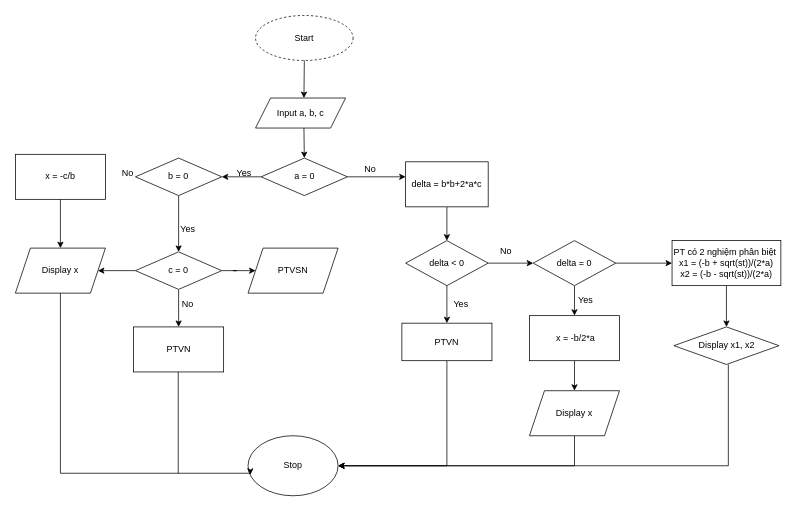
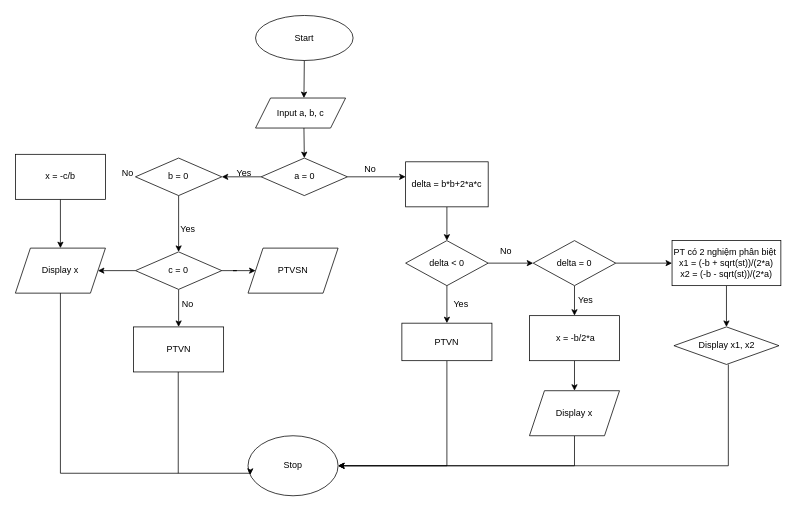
  <mxCell id="0" />
  <mxCell id="1" parent="0" />
  <mxCell id="2" value="Input a, b, c" style="shape=parallelogram;perimeter=parallelogramPerimeter;whiteSpace=wrap;html=1;fixedSize=1;" vertex="1" parent="1"><mxGeometry x="340" y="130" width="120" height="40" as="geometry" /></mxCell>
- <mxCell id="3" value="Start" style="ellipse;whiteSpace=wrap;html=1;dashed=1;" vertex="1" parent="1"><mxGeometry x="340" width="130" height="60" as="geometry" y="20" /></mxCell>
+ <mxCell id="3" value="Start" style="ellipse;whiteSpace=wrap;html=1;" vertex="1" parent="1"><mxGeometry x="340" width="130" height="60" as="geometry" y="20" /></mxCell>
  <mxCell id="4" value="" style="endArrow=classic;html=1;rounded=0;exitX=0.5;exitY=1;exitDx=0;exitDy=0;" edge="1" parent="1" source="3"><mxGeometry width="50" height="50" relative="1" as="geometry"><mxPoint x="405" y="90" as="sourcePoint" /><mxPoint x="404.5" y="130" as="targetPoint" /></mxGeometry></mxCell>
  <mxCell id="5" value="" style="endArrow=classic;html=1;rounded=0;" edge="1" parent="1"><mxGeometry width="50" height="50" relative="1" as="geometry"><mxPoint x="404.5" y="170" as="sourcePoint" /><mxPoint x="405" y="210" as="targetPoint" /></mxGeometry></mxCell>
  <mxCell id="6" value="" style="edgeStyle=orthogonalEdgeStyle;rounded=0;orthogonalLoop=1;jettySize=auto;html=1;" edge="1" parent="1" source="7" target="19"><mxGeometry relative="1" as="geometry" /></mxCell>
  <mxCell id="7" value="a = 0" style="rhombus;whiteSpace=wrap;html=1;" vertex="1" parent="1"><mxGeometry x="347.5" y="210" width="115" height="50" as="geometry" /></mxCell>
  <mxCell id="8" value="" style="endArrow=classic;html=1;rounded=0;entryX=0;entryY=0.5;entryDx=0;entryDy=0;exitX=1;exitY=0.5;exitDx=0;exitDy=0;" edge="1" parent="1" source="7"><mxGeometry width="50" height="50" relative="1" as="geometry"><mxPoint x="470" y="230" as="sourcePoint" /><mxPoint x="540" y="235" as="targetPoint" /></mxGeometry></mxCell>
  <mxCell id="9" value="No" style="text;html=1;align=center;verticalAlign=middle;whiteSpace=wrap;rounded=0;" vertex="1" parent="1"><mxGeometry x="462.5" y="210" width="60" height="30" as="geometry" /></mxCell>
  <mxCell id="10" value="" style="edgeStyle=orthogonalEdgeStyle;rounded=0;orthogonalLoop=1;jettySize=auto;html=1;" edge="1" parent="1" source="11" target="14"><mxGeometry relative="1" as="geometry" /></mxCell>
  <mxCell id="11" value="delta = b*b+2*a*c" style="rounded=0;whiteSpace=wrap;html=1;" vertex="1" parent="1"><mxGeometry x="540" y="215" width="110" height="60" as="geometry" /></mxCell>
  <mxCell id="12" value="" style="edgeStyle=orthogonalEdgeStyle;rounded=0;orthogonalLoop=1;jettySize=auto;html=1;" edge="1" parent="1" source="14" target="16"><mxGeometry relative="1" as="geometry" /></mxCell>
  <mxCell id="13" value="" style="edgeStyle=orthogonalEdgeStyle;rounded=0;orthogonalLoop=1;jettySize=auto;html=1;entryX=0;entryY=0.5;entryDx=0;entryDy=0;" edge="1" parent="1" source="14" target="35"><mxGeometry relative="1" as="geometry" /></mxCell>
  <mxCell id="14" value="delta &amp;lt; 0" style="rhombus;whiteSpace=wrap;html=1;" vertex="1" parent="1"><mxGeometry x="540" y="320" width="110" height="60" as="geometry" /></mxCell>
  <mxCell id="15" style="edgeStyle=orthogonalEdgeStyle;rounded=0;orthogonalLoop=1;jettySize=auto;html=1;entryX=1;entryY=0.5;entryDx=0;entryDy=0;" edge="1" parent="1" source="16" target="17"><mxGeometry relative="1" as="geometry"><Array as="points"><mxPoint x="595" y="620" /></Array></mxGeometry></mxCell>
  <mxCell id="16" value="PTVN" style="rounded=0;whiteSpace=wrap;html=1;" vertex="1" parent="1"><mxGeometry x="535" y="430" width="120" height="50" as="geometry" /></mxCell>
  <mxCell id="17" value="Stop" style="ellipse;whiteSpace=wrap;html=1;" vertex="1" parent="1"><mxGeometry x="330" y="580" width="120" height="80" as="geometry" /></mxCell>
  <mxCell id="18" value="" style="edgeStyle=orthogonalEdgeStyle;rounded=0;orthogonalLoop=1;jettySize=auto;html=1;" edge="1" parent="1" source="19" target="28"><mxGeometry relative="1" as="geometry" /></mxCell>
  <mxCell id="19" value="b = 0" style="rhombus;whiteSpace=wrap;html=1;" vertex="1" parent="1"><mxGeometry x="180" y="210" width="115" height="50" as="geometry" /></mxCell>
  <mxCell id="20" value="Yes" style="text;html=1;align=center;verticalAlign=middle;whiteSpace=wrap;rounded=0;" vertex="1" parent="1"><mxGeometry x="295" y="215" width="60" height="30" as="geometry" /></mxCell>
  <mxCell id="21" value="" style="edgeStyle=orthogonalEdgeStyle;rounded=0;orthogonalLoop=1;jettySize=auto;html=1;" edge="1" parent="1" source="22" target="24"><mxGeometry relative="1" as="geometry" /></mxCell>
  <mxCell id="22" value="x = -c/b" style="whiteSpace=wrap;html=1;" vertex="1" parent="1"><mxGeometry x="20" y="205" width="120" height="60" as="geometry" /></mxCell>
  <mxCell id="23" value="No" style="text;html=1;align=center;verticalAlign=middle;whiteSpace=wrap;rounded=0;" vertex="1" parent="1"><mxGeometry x="140" y="215" width="60" height="30" as="geometry" /></mxCell>
  <mxCell id="24" value="Display x" style="shape=parallelogram;perimeter=parallelogramPerimeter;whiteSpace=wrap;html=1;fixedSize=1;" vertex="1" parent="1"><mxGeometry x="20" y="330" width="120" height="60" as="geometry" /></mxCell>
  <mxCell id="25" value="" style="edgeStyle=orthogonalEdgeStyle;rounded=0;orthogonalLoop=1;jettySize=auto;html=1;" edge="1" parent="1" source="28" target="24"><mxGeometry relative="1" as="geometry" /></mxCell>
  <mxCell id="26" value="" style="edgeStyle=orthogonalEdgeStyle;rounded=0;orthogonalLoop=1;jettySize=auto;html=1;" edge="1" parent="1" source="28" target="30"><mxGeometry relative="1" as="geometry" /></mxCell>
  <mxCell id="27" value="" style="edgeStyle=orthogonalEdgeStyle;rounded=0;orthogonalLoop=1;jettySize=auto;html=1;" edge="1" parent="1" source="28" target="32"><mxGeometry relative="1" as="geometry" /></mxCell>
  <mxCell id="28" value="c = 0" style="rhombus;whiteSpace=wrap;html=1;" vertex="1" parent="1"><mxGeometry x="180" y="335" width="115" height="50" as="geometry" /></mxCell>
  <mxCell id="29" value="Yes" style="text;html=1;align=center;verticalAlign=middle;whiteSpace=wrap;rounded=0;" vertex="1" parent="1"><mxGeometry x="220" y="290" width="60" height="30" as="geometry" /></mxCell>
  <mxCell id="30" value="PTVN" style="whiteSpace=wrap;html=1;" vertex="1" parent="1"><mxGeometry x="177.5" y="435" width="120" height="60" as="geometry" /></mxCell>
  <mxCell id="31" value="No" style="text;html=1;align=center;verticalAlign=middle;whiteSpace=wrap;rounded=0;" vertex="1" parent="1"><mxGeometry x="220" y="390" width="60" height="30" as="geometry" /></mxCell>
  <mxCell id="32" value="PTVSN" style="shape=parallelogram;perimeter=parallelogramPerimeter;whiteSpace=wrap;html=1;fixedSize=1;" vertex="1" parent="1"><mxGeometry x="330" y="330" width="120" height="60" as="geometry" /></mxCell>
  <mxCell id="33" value="" style="edgeStyle=orthogonalEdgeStyle;rounded=0;orthogonalLoop=1;jettySize=auto;html=1;" edge="1" parent="1" source="35" target="37"><mxGeometry relative="1" as="geometry" /></mxCell>
  <mxCell id="34" value="" style="edgeStyle=orthogonalEdgeStyle;rounded=0;orthogonalLoop=1;jettySize=auto;html=1;" edge="1" parent="1" source="35" target="40"><mxGeometry relative="1" as="geometry" /></mxCell>
  <mxCell id="35" value="delta = 0" style="rhombus;whiteSpace=wrap;html=1;" vertex="1" parent="1"><mxGeometry x="710" y="320" width="110" height="60" as="geometry" /></mxCell>
  <mxCell id="36" value="" style="edgeStyle=orthogonalEdgeStyle;rounded=0;orthogonalLoop=1;jettySize=auto;html=1;" edge="1" parent="1" source="37" target="38"><mxGeometry relative="1" as="geometry"><Array as="points"><mxPoint x="968" y="430" /><mxPoint x="968" y="430" /></Array></mxGeometry></mxCell>
  <mxCell id="37" value="PT có 2 nghiệm phân biệt&amp;nbsp;&lt;div&gt;x1 = (-b + sqrt(st))/(2*a)&lt;/div&gt;&lt;div&gt;x2 = (-b - sqrt(st))/(2*a)&lt;/div&gt;" style="whiteSpace=wrap;html=1;" vertex="1" parent="1"><mxGeometry x="895" y="320" width="145" height="60" as="geometry" /></mxCell>
  <mxCell id="38" value="Display x1, x2" style="rhombus;whiteSpace=wrap;html=1;" vertex="1" parent="1"><mxGeometry x="897.5" y="435" width="140" height="50" as="geometry" /></mxCell>
  <mxCell id="39" value="" style="edgeStyle=orthogonalEdgeStyle;rounded=0;orthogonalLoop=1;jettySize=auto;html=1;" edge="1" parent="1" source="40" target="43"><mxGeometry relative="1" as="geometry" /></mxCell>
  <mxCell id="40" value="&amp;nbsp;x = -b/2*a" style="whiteSpace=wrap;html=1;" vertex="1" parent="1"><mxGeometry x="705" y="420" width="120" height="60" as="geometry" /></mxCell>
  <mxCell id="41" value="Yes" style="text;html=1;align=center;verticalAlign=middle;whiteSpace=wrap;rounded=0;" vertex="1" parent="1"><mxGeometry x="750" y="385" width="60" height="30" as="geometry" /></mxCell>
  <mxCell id="42" style="edgeStyle=orthogonalEdgeStyle;rounded=0;orthogonalLoop=1;jettySize=auto;html=1;" edge="1" parent="1" source="43" target="17"><mxGeometry relative="1" as="geometry"><Array as="points"><mxPoint x="765" y="620" /></Array></mxGeometry></mxCell>
  <mxCell id="43" value="Display x" style="shape=parallelogram;perimeter=parallelogramPerimeter;whiteSpace=wrap;html=1;fixedSize=1;" vertex="1" parent="1"><mxGeometry x="705" y="520" width="120" height="60" as="geometry" /></mxCell>
  <mxCell id="44" value="Yes" style="text;html=1;align=center;verticalAlign=middle;whiteSpace=wrap;rounded=0;" vertex="1" parent="1"><mxGeometry x="584" y="390" width="60" height="30" as="geometry" /></mxCell>
  <mxCell id="45" value="No" style="text;html=1;align=center;verticalAlign=middle;whiteSpace=wrap;rounded=0;" vertex="1" parent="1"><mxGeometry x="644" y="320" width="60" height="30" as="geometry" /></mxCell>
  <mxCell id="46" value="" style="endArrow=classic;html=1;rounded=0;entryX=1;entryY=0.5;entryDx=0;entryDy=0;" edge="1" parent="1" target="17"><mxGeometry width="50" height="50" relative="1" as="geometry"><mxPoint x="970" y="485" as="sourcePoint" /><mxPoint x="970" y="600" as="targetPoint" /><Array as="points"><mxPoint x="970" y="620" /></Array></mxGeometry></mxCell>
  <mxCell id="47" style="edgeStyle=orthogonalEdgeStyle;rounded=0;orthogonalLoop=1;jettySize=auto;html=1;exitX=0.5;exitY=1;exitDx=0;exitDy=0;entryX=0.025;entryY=0.65;entryDx=0;entryDy=0;entryPerimeter=0;" edge="1" parent="1" source="24" target="17"><mxGeometry relative="1" as="geometry"><Array as="points"><mxPoint x="80" y="630" /><mxPoint x="333" y="630" /></Array></mxGeometry></mxCell>
  <mxCell id="48" value="" style="endArrow=none;html=1;rounded=0;" edge="1" parent="1"><mxGeometry width="50" height="50" relative="1" as="geometry"><mxPoint x="237" y="630" as="sourcePoint" /><mxPoint x="237" y="495" as="targetPoint" /></mxGeometry></mxCell>
